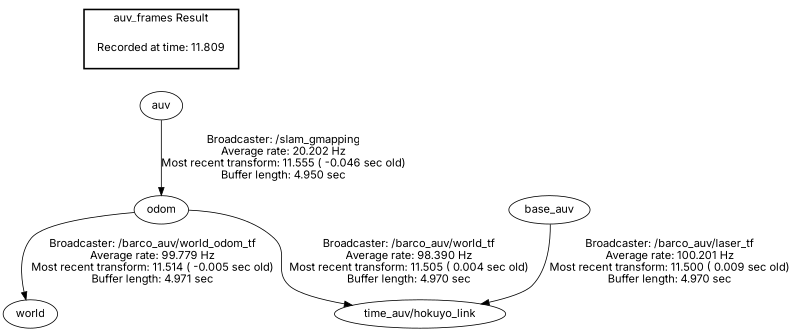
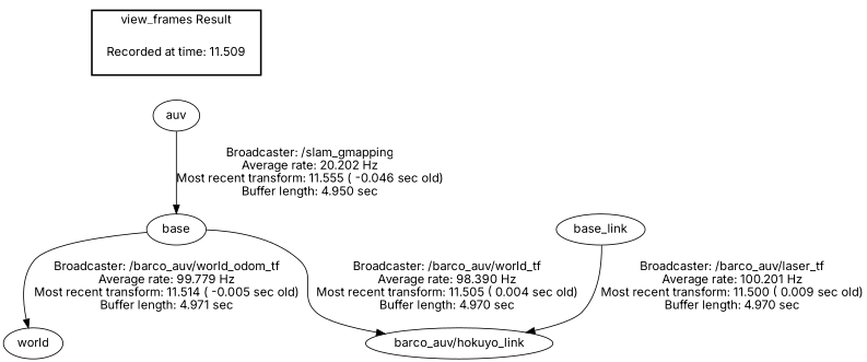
  digraph {
    fontname=Inter
    node [fontname=Inter]
    edge [fontname=Inter]
-   "Recorded at time: 11.509" [shape=plaintext label="Recorded at time: 11.809"]
+   "Recorded at time: 11.509" [shape=plaintext]
    n2 [label=auv]
-   base_link [label=base_auv]
-   "barco_auv/hokuyo_link" [label="time_auv/hokuyo_link"]
-   odom
+   base_link
+   "barco_auv/hokuyo_link"
+   odom [label=base]
    world
    subgraph cluster_1 {
      color=black
-     label="auv_frames Result"
+     label="view_frames Result"
      style=bold
      "Recorded at time: 11.509"
    }
    "Recorded at time: 11.509" -> n2 [style=invis]
    n2 -> odom [label="Broadcaster: /slam_gmapping\nAverage rate: 20.202 Hz\nMost recent transform: 11.555 ( -0.046 sec old)\nBuffer length: 4.950 sec\n"]
    base_link -> "barco_auv/hokuyo_link" [label="Broadcaster: /barco_auv/laser_tf\nAverage rate: 100.201 Hz\nMost recent transform: 11.500 ( 0.009 sec old)\nBuffer length: 4.970 sec\n"]
    odom -> "barco_auv/hokuyo_link" [label="Broadcaster: /barco_auv/world_tf\nAverage rate: 98.390 Hz\nMost recent transform: 11.505 ( 0.004 sec old)\nBuffer length: 4.970 sec\n"]
    odom -> world [label="Broadcaster: /barco_auv/world_odom_tf\nAverage rate: 99.779 Hz\nMost recent transform: 11.514 ( -0.005 sec old)\nBuffer length: 4.971 sec\n"]
  }
